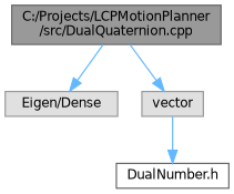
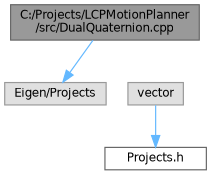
  digraph {
    node [color=grey60 fillcolor="#E0E0E0" fontname=Helvetica fontsize=10 shape=box style=filled]
    edge [color=steelblue1 fontname=Helvetica fontsize=10 labelfontname=Helvetica labelfontsize=10 style=solid]
    n1 [color=gray40 fillcolor=grey60 fontcolor=black height=0.2 label="C:/Projects/LCPMotionPlanner\l/src/DualQuaternion.cpp" width=0.4]
-   n2 [height=0.2 label="Eigen/Dense" width=0.4]
+   n2 [height=0.2 label="Eigen/Projects" width=0.4]
    n3 [height=0.2 label=vector width=0.4]
-   n4 [color=grey40 fillcolor=white height=0.2 label="DualNumber.h" width=0.4]
+   n4 [color=grey40 fillcolor=white height=0.2 label="Projects.h" width=0.4]
    n1 -> n2
-   n1 -> n3
    n3 -> n4
  }
